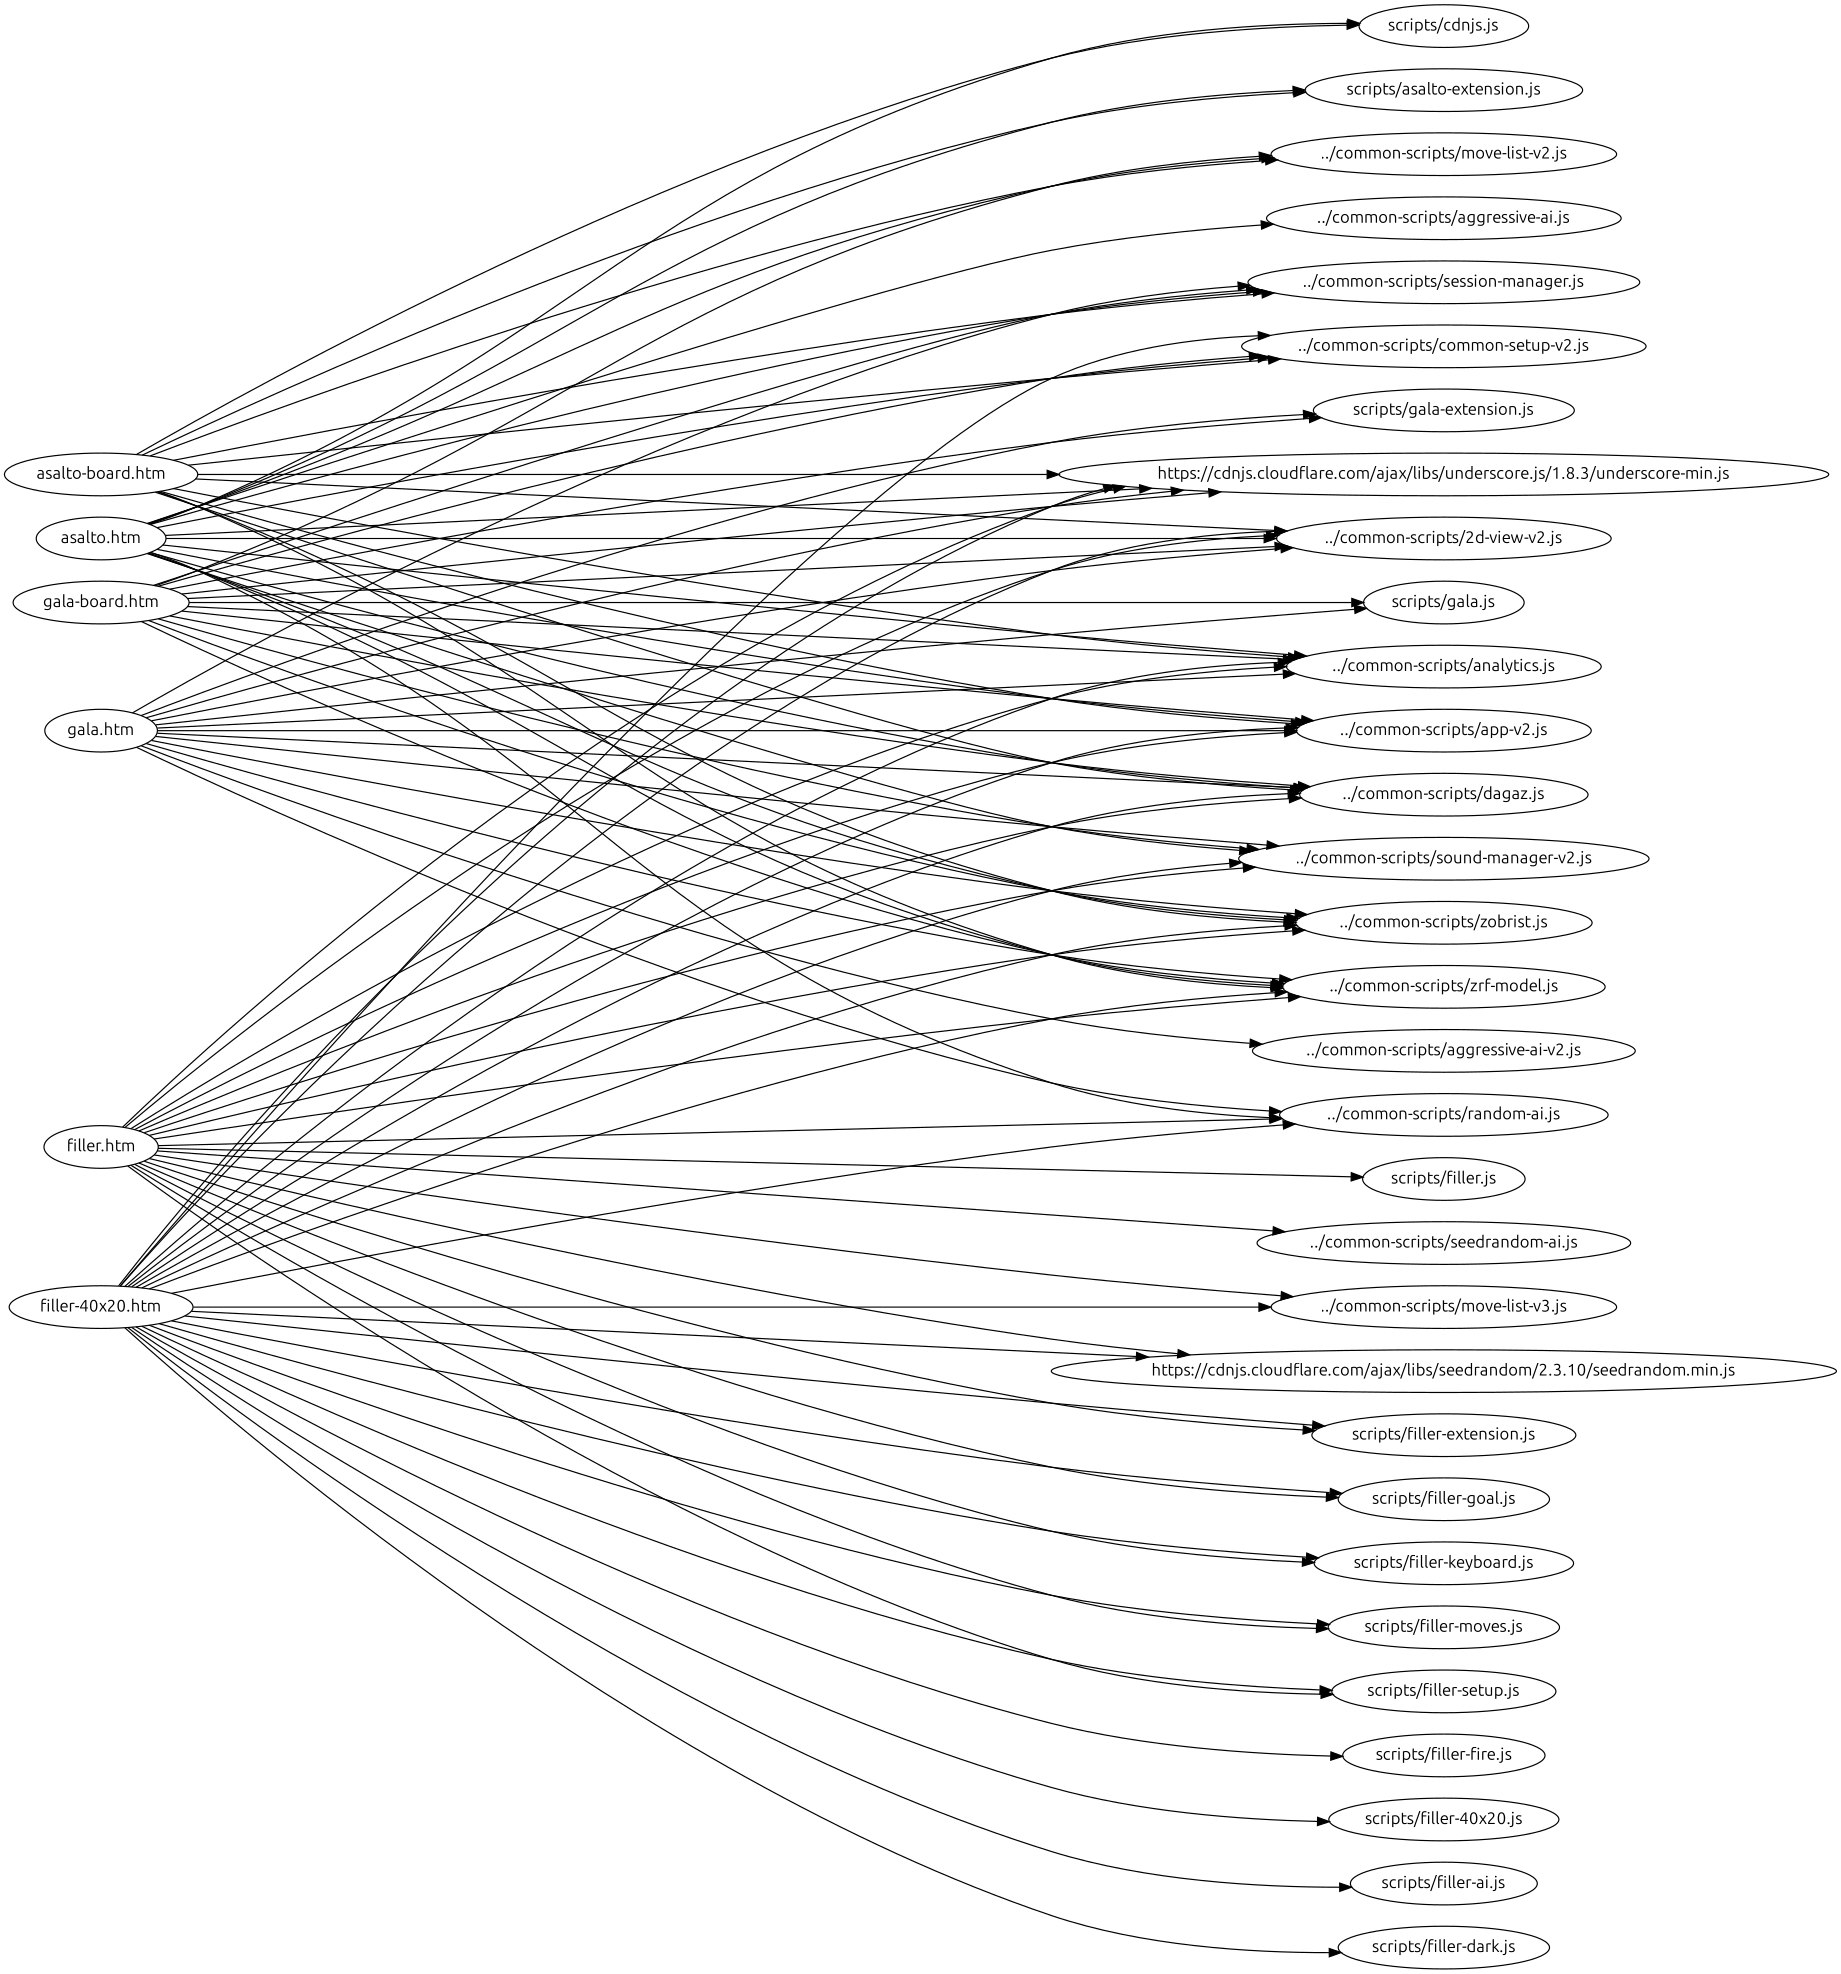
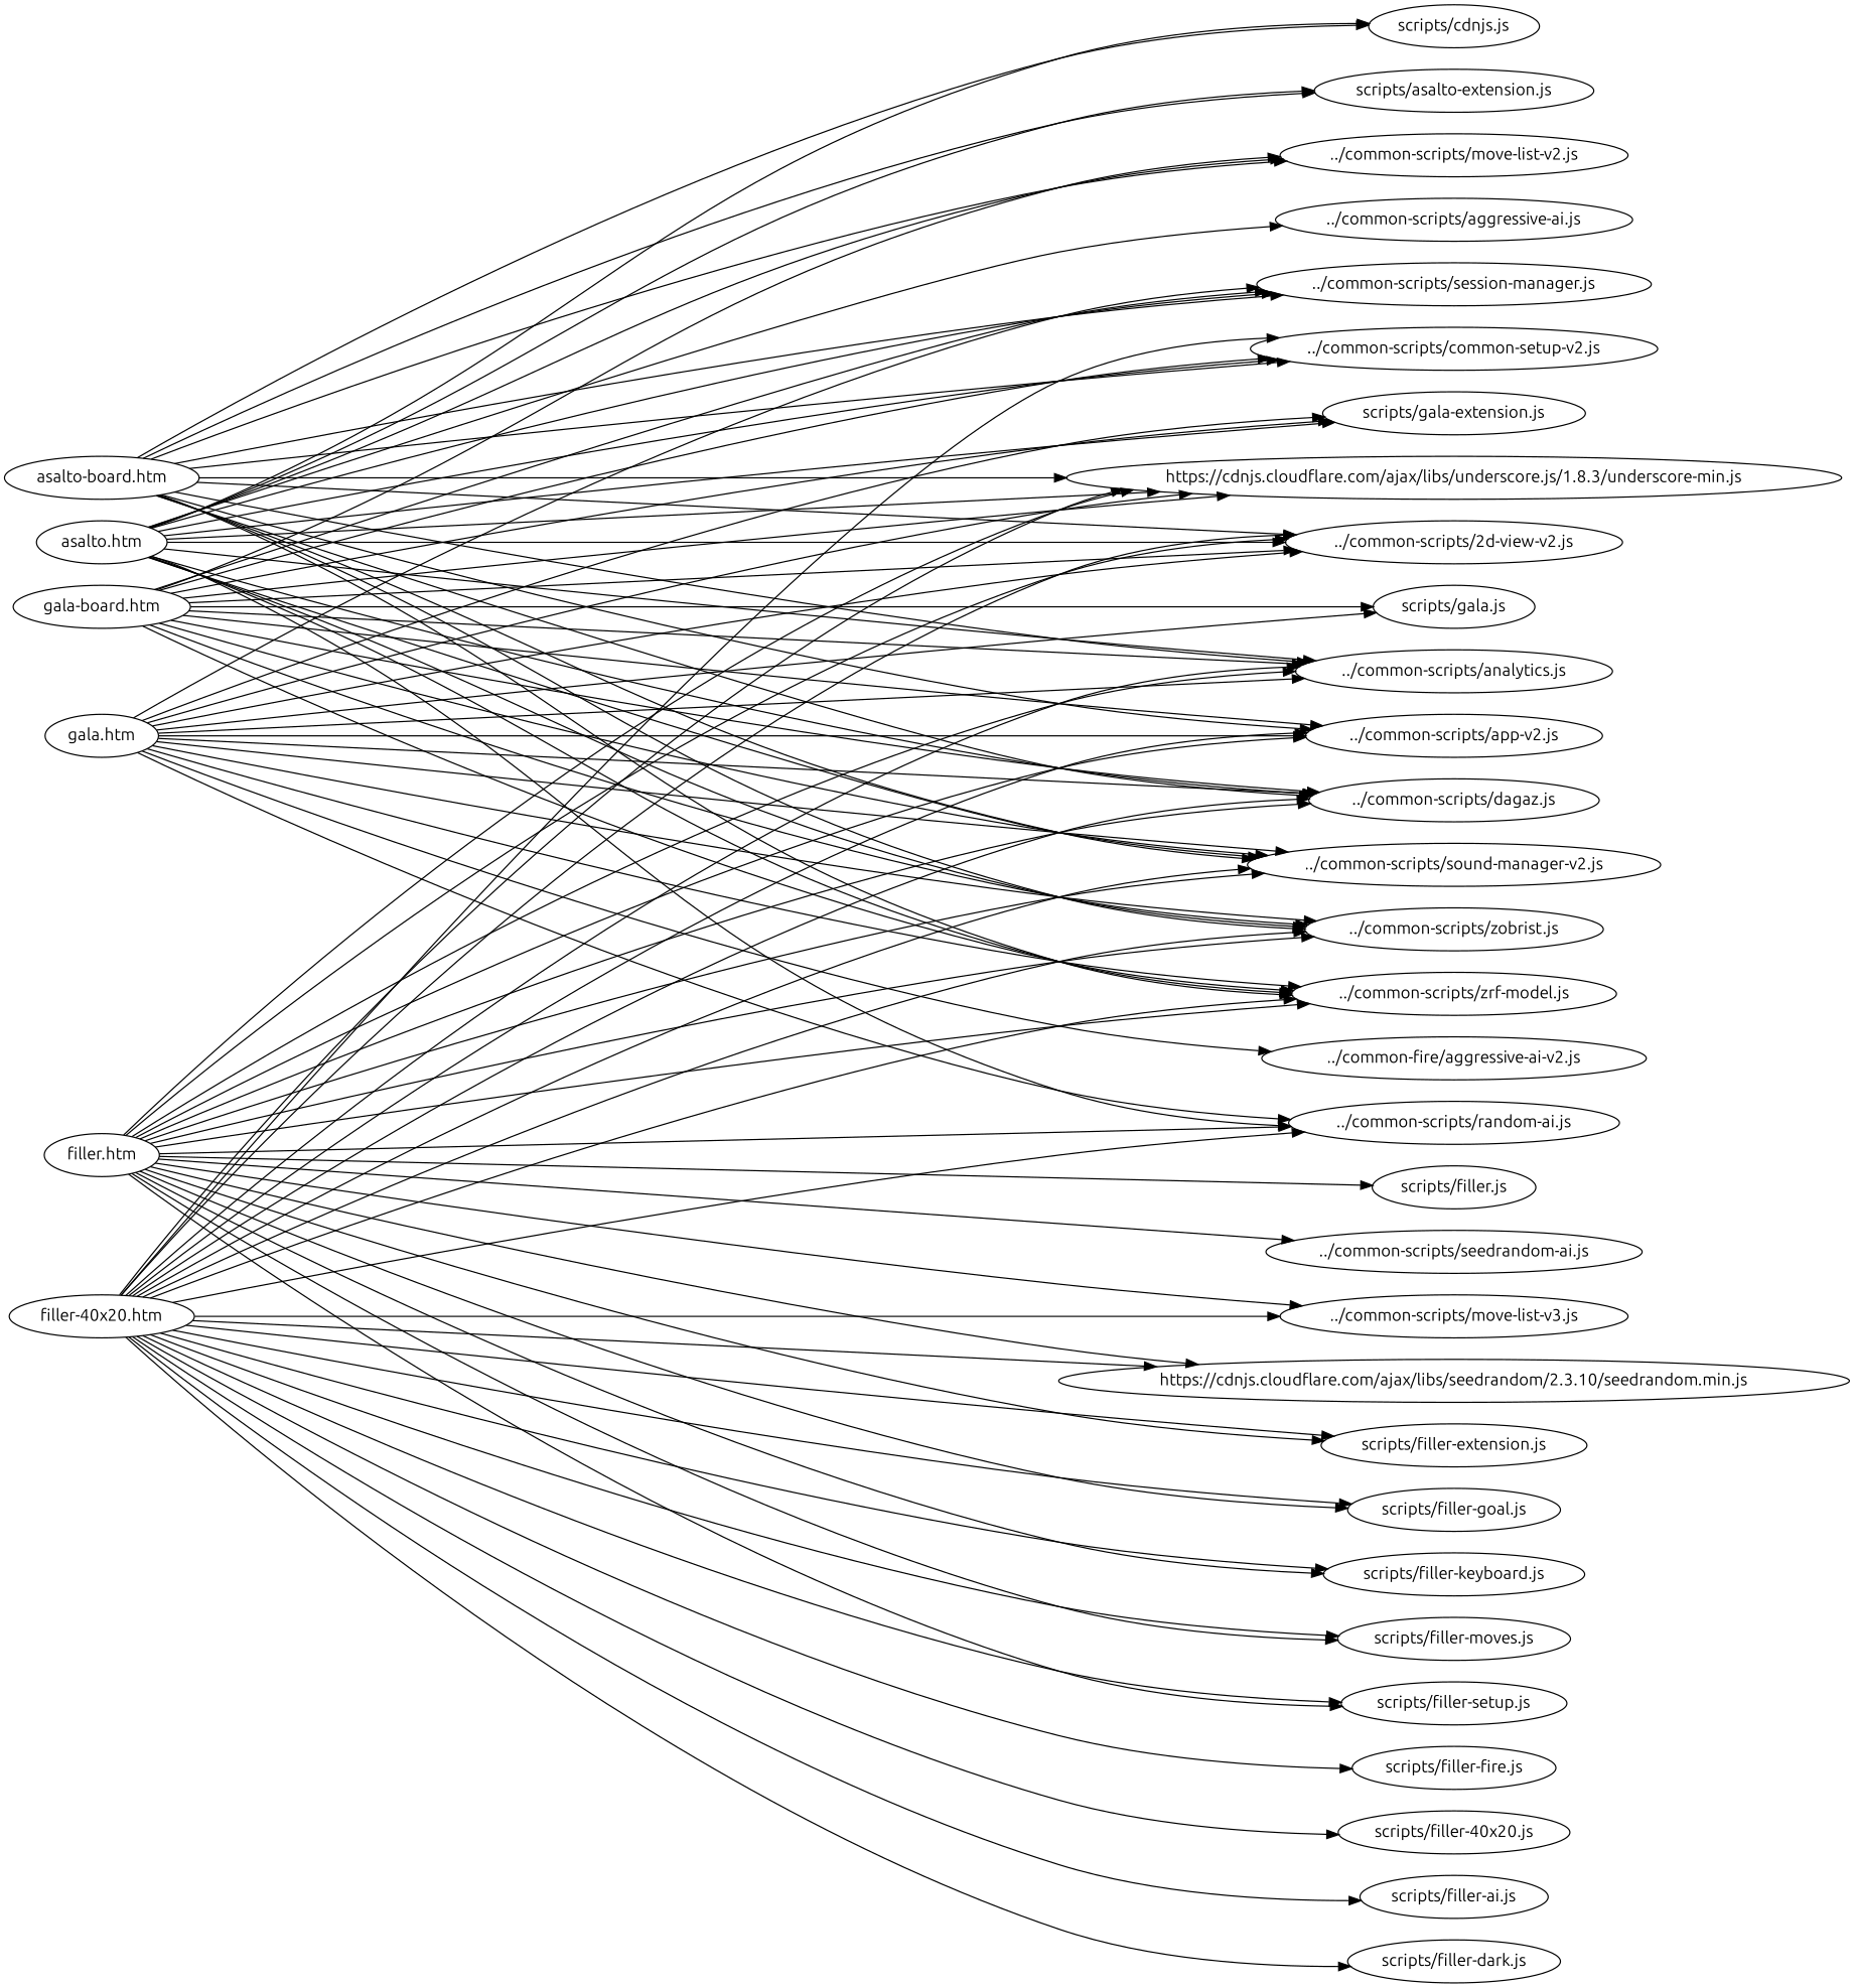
  digraph {
    fontname=Ubuntu
    rankdir=LR
    ranksep=10
    node [fontname=Ubuntu]
    edge [fontname=Ubuntu]
    "asalto-board.htm"
    "../common-scripts/2d-view-v2.js"
    "../common-scripts/analytics.js"
    "../common-scripts/app-v2.js"
    "../common-scripts/common-setup-v2.js"
    "../common-scripts/dagaz.js"
    "../common-scripts/move-list-v2.js"
    "../common-scripts/session-manager.js"
    "../common-scripts/sound-manager-v2.js"
    "../common-scripts/zobrist.js"
    "../common-scripts/zrf-model.js"
    "https://cdnjs.cloudflare.com/ajax/libs/underscore.js/1.8.3/underscore-min.js"
    "scripts/asalto-extension.js"
    n14 [label="scripts/cdnjs.js"]
    "asalto.htm"
    "../common-scripts/aggressive-ai.js"
    "../common-scripts/random-ai.js"
    "filler-40x20.htm"
    "../common-scripts/move-list-v3.js"
    "https://cdnjs.cloudflare.com/ajax/libs/seedrandom/2.3.10/seedrandom.min.js"
    "scripts/filler-40x20.js"
    "scripts/filler-ai.js"
    "scripts/filler-dark.js"
    "scripts/filler-extension.js"
    "scripts/filler-fire.js"
    "scripts/filler-goal.js"
    "scripts/filler-keyboard.js"
    "scripts/filler-moves.js"
    "scripts/filler-setup.js"
    "filler.htm"
    n31 [label="../common-scripts/seedrandom-ai.js"]
    "scripts/filler.js"
    "gala-board.htm"
    "scripts/gala-extension.js"
    "scripts/gala.js"
    "gala.htm"
-   "../common-scripts/aggressive-ai-v2.js"
+   "../common-scripts/aggressive-ai-v2.js" [label="../common-fire/aggressive-ai-v2.js"]
    "asalto-board.htm" -> "../common-scripts/2d-view-v2.js"
    "asalto-board.htm" -> "../common-scripts/analytics.js"
    "asalto-board.htm" -> "../common-scripts/app-v2.js"
    "asalto-board.htm" -> "../common-scripts/common-setup-v2.js"
    "asalto-board.htm" -> "../common-scripts/dagaz.js"
    "asalto-board.htm" -> "../common-scripts/move-list-v2.js"
    "asalto-board.htm" -> "../common-scripts/session-manager.js"
+   "asalto-board.htm" -> "../common-scripts/sound-manager-v2.js"
    "asalto-board.htm" -> "../common-scripts/zobrist.js"
    "asalto-board.htm" -> "../common-scripts/zrf-model.js"
    "asalto-board.htm" -> "https://cdnjs.cloudflare.com/ajax/libs/underscore.js/1.8.3/underscore-min.js"
    "asalto-board.htm" -> "scripts/asalto-extension.js"
    "asalto-board.htm" -> n14
    "asalto.htm" -> "../common-scripts/2d-view-v2.js"
    "asalto.htm" -> "../common-scripts/analytics.js"
-   "asalto.htm" -> "../common-scripts/app-v2.js"
+   "asalto.htm" -> "scripts/gala-extension.js"
    "asalto.htm" -> "../common-scripts/common-setup-v2.js"
    "asalto.htm" -> "../common-scripts/dagaz.js"
    "asalto.htm" -> "../common-scripts/move-list-v2.js"
    "asalto.htm" -> "../common-scripts/session-manager.js"
    "asalto.htm" -> "../common-scripts/sound-manager-v2.js"
    "asalto.htm" -> "../common-scripts/zobrist.js"
    "asalto.htm" -> "../common-scripts/zrf-model.js"
    "asalto.htm" -> "https://cdnjs.cloudflare.com/ajax/libs/underscore.js/1.8.3/underscore-min.js"
    "asalto.htm" -> "scripts/asalto-extension.js"
    "asalto.htm" -> n14
    "asalto.htm" -> "../common-scripts/aggressive-ai.js"
    "asalto.htm" -> "../common-scripts/random-ai.js"
    "filler-40x20.htm" -> "../common-scripts/2d-view-v2.js"
    "filler-40x20.htm" -> "../common-scripts/analytics.js"
    "filler-40x20.htm" -> "../common-scripts/app-v2.js"
    "filler-40x20.htm" -> "../common-scripts/common-setup-v2.js"
    "filler-40x20.htm" -> "../common-scripts/dagaz.js"
    "filler-40x20.htm" -> "../common-scripts/sound-manager-v2.js"
    "filler-40x20.htm" -> "../common-scripts/zobrist.js"
    "filler-40x20.htm" -> "../common-scripts/zrf-model.js"
    "filler-40x20.htm" -> "https://cdnjs.cloudflare.com/ajax/libs/underscore.js/1.8.3/underscore-min.js"
    "filler-40x20.htm" -> "../common-scripts/random-ai.js"
    "filler-40x20.htm" -> "../common-scripts/move-list-v3.js"
    "filler-40x20.htm" -> "https://cdnjs.cloudflare.com/ajax/libs/seedrandom/2.3.10/seedrandom.min.js"
    "filler-40x20.htm" -> "scripts/filler-40x20.js"
    "filler-40x20.htm" -> "scripts/filler-ai.js"
    "filler-40x20.htm" -> "scripts/filler-dark.js"
    "filler-40x20.htm" -> "scripts/filler-extension.js"
    "filler-40x20.htm" -> "scripts/filler-fire.js"
    "filler-40x20.htm" -> "scripts/filler-goal.js"
    "filler-40x20.htm" -> "scripts/filler-keyboard.js"
    "filler-40x20.htm" -> "scripts/filler-moves.js"
    "filler-40x20.htm" -> "scripts/filler-setup.js"
    "filler.htm" -> "../common-scripts/2d-view-v2.js"
    "filler.htm" -> "../common-scripts/analytics.js"
    "filler.htm" -> "../common-scripts/app-v2.js"
    "filler.htm" -> "../common-scripts/dagaz.js"
    "filler.htm" -> "../common-scripts/sound-manager-v2.js"
    "filler.htm" -> "../common-scripts/zobrist.js"
    "filler.htm" -> "../common-scripts/zrf-model.js"
    "filler.htm" -> "https://cdnjs.cloudflare.com/ajax/libs/underscore.js/1.8.3/underscore-min.js"
    "filler.htm" -> "../common-scripts/random-ai.js"
    "filler.htm" -> "../common-scripts/move-list-v3.js"
    "filler.htm" -> "https://cdnjs.cloudflare.com/ajax/libs/seedrandom/2.3.10/seedrandom.min.js"
    "filler.htm" -> "scripts/filler-extension.js"
    "filler.htm" -> "scripts/filler-goal.js"
    "filler.htm" -> "scripts/filler-keyboard.js"
    "filler.htm" -> "scripts/filler-moves.js"
    "filler.htm" -> "scripts/filler-setup.js"
    "filler.htm" -> n31
    "filler.htm" -> "scripts/filler.js"
    "gala-board.htm" -> "../common-scripts/2d-view-v2.js"
    "gala-board.htm" -> "../common-scripts/analytics.js"
    "gala-board.htm" -> "../common-scripts/app-v2.js"
    "gala-board.htm" -> "../common-scripts/common-setup-v2.js"
    "gala-board.htm" -> "../common-scripts/dagaz.js"
    "gala-board.htm" -> "../common-scripts/move-list-v2.js"
    "gala-board.htm" -> "../common-scripts/session-manager.js"
    "gala-board.htm" -> "../common-scripts/sound-manager-v2.js"
    "gala-board.htm" -> "../common-scripts/zobrist.js"
    "gala-board.htm" -> "../common-scripts/zrf-model.js"
    "gala-board.htm" -> "https://cdnjs.cloudflare.com/ajax/libs/underscore.js/1.8.3/underscore-min.js"
    "gala-board.htm" -> "scripts/gala-extension.js"
    "gala-board.htm" -> "scripts/gala.js"
    "gala.htm" -> "../common-scripts/2d-view-v2.js"
    "gala.htm" -> "../common-scripts/analytics.js"
    "gala.htm" -> "../common-scripts/app-v2.js"
    "gala.htm" -> "../common-scripts/dagaz.js"
    "gala.htm" -> "../common-scripts/session-manager.js"
    "gala.htm" -> "../common-scripts/sound-manager-v2.js"
    "gala.htm" -> "../common-scripts/zobrist.js"
    "gala.htm" -> "../common-scripts/zrf-model.js"
    "gala.htm" -> "https://cdnjs.cloudflare.com/ajax/libs/underscore.js/1.8.3/underscore-min.js"
    "gala.htm" -> "../common-scripts/random-ai.js"
    "gala.htm" -> "scripts/gala-extension.js"
    "gala.htm" -> "scripts/gala.js"
    "gala.htm" -> "../common-scripts/aggressive-ai-v2.js"
  }
